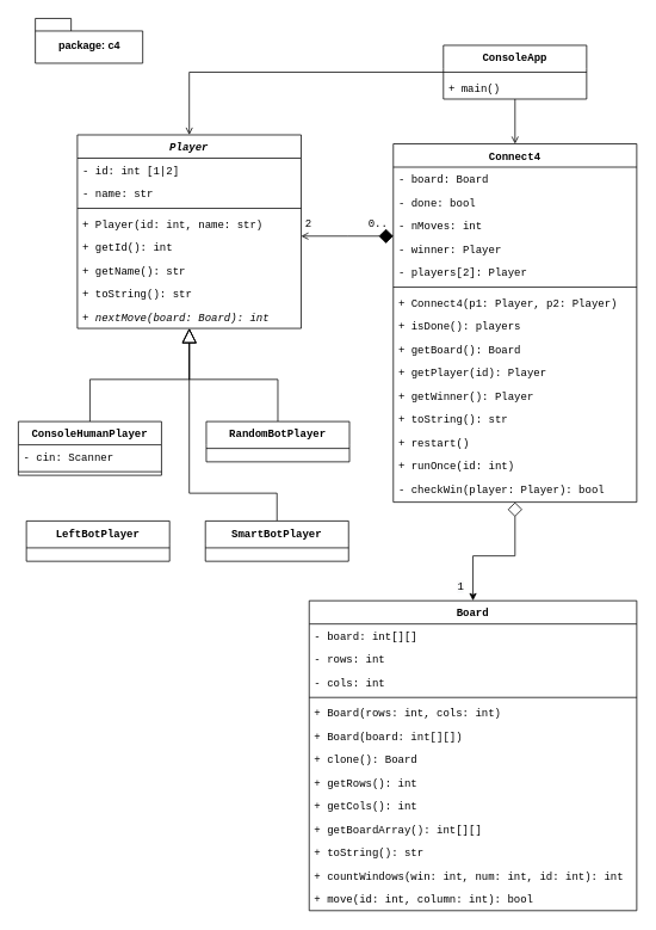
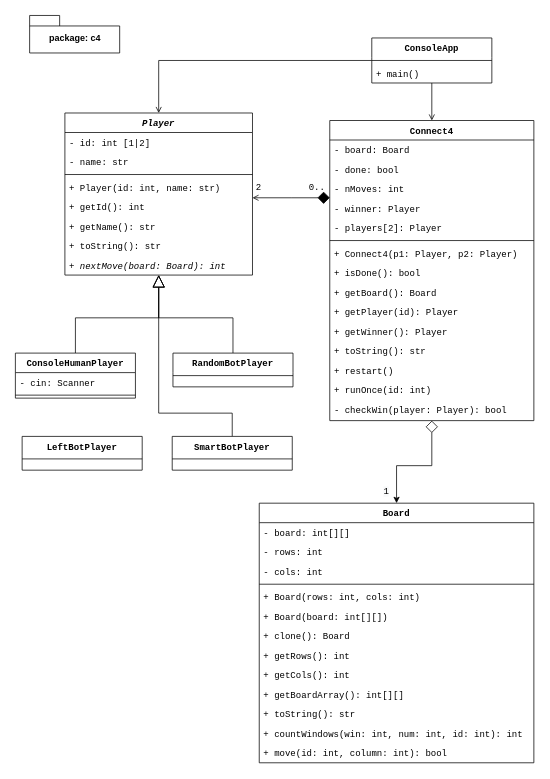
  <mxCell id="0" />
  <mxCell id="1" parent="0" />
  <mxCell id="2" style="edgeStyle=orthogonalEdgeStyle;rounded=0;orthogonalLoop=1;jettySize=auto;html=1;entryX=0.5;entryY=0;entryDx=0;entryDy=0;startArrow=block;startFill=0;startSize=14;endSize=14;endArrow=none;endFill=0;" parent="1" source="3" target="62" edge="1"><mxGeometry relative="1" as="geometry"><Array as="points"><mxPoint x="211" y="550" /><mxPoint x="309" y="550" /></Array></mxGeometry></mxCell>
  <mxCell id="3" value="Player" style="swimlane;fontStyle=3;align=center;verticalAlign=top;childLayout=stackLayout;horizontal=1;startSize=26;horizontalStack=0;resizeParent=1;resizeLast=0;collapsible=1;marginBottom=0;rounded=0;shadow=0;strokeWidth=1;fontFamily=Courier New;" parent="1" vertex="1"><mxGeometry x="86" y="150" width="250" height="216" as="geometry"><mxRectangle x="230" y="140" width="160" height="26" as="alternateBounds" /></mxGeometry></mxCell>
  <mxCell id="4" value="- id: int [1|2]" style="text;align=left;verticalAlign=top;spacingLeft=4;spacingRight=4;overflow=hidden;rotatable=0;points=[[0,0.5],[1,0.5]];portConstraint=eastwest;fontFamily=Courier New;" parent="3" vertex="1"><mxGeometry y="26" width="250" height="26" as="geometry" /></mxCell>
  <mxCell id="5" value="- name: str" style="text;align=left;verticalAlign=top;spacingLeft=4;spacingRight=4;overflow=hidden;rotatable=0;points=[[0,0.5],[1,0.5]];portConstraint=eastwest;rounded=0;shadow=0;html=0;fontFamily=Courier New;" parent="3" vertex="1"><mxGeometry y="52" width="250" height="26" as="geometry" /></mxCell>
  <mxCell id="6" value="" style="line;html=1;strokeWidth=1;align=left;verticalAlign=middle;spacingTop=-1;spacingLeft=3;spacingRight=3;rotatable=0;labelPosition=right;points=[];portConstraint=eastwest;fontFamily=Courier New;" parent="3" vertex="1"><mxGeometry y="78" width="250" height="8" as="geometry" /></mxCell>
  <mxCell id="7" value="+ Player(id: int, name: str)" style="text;align=left;verticalAlign=top;spacingLeft=4;spacingRight=4;overflow=hidden;rotatable=0;points=[[0,0.5],[1,0.5]];portConstraint=eastwest;fontFamily=Courier New;" parent="3" vertex="1"><mxGeometry y="86" width="250" height="26" as="geometry" /></mxCell>
  <mxCell id="8" value="+ getId(): int" style="text;align=left;verticalAlign=top;spacingLeft=4;spacingRight=4;overflow=hidden;rotatable=0;points=[[0,0.5],[1,0.5]];portConstraint=eastwest;fontFamily=Courier New;" parent="3" vertex="1"><mxGeometry y="112" width="250" height="26" as="geometry" /></mxCell>
  <mxCell id="9" value="+ getName(): str" style="text;align=left;verticalAlign=top;spacingLeft=4;spacingRight=4;overflow=hidden;rotatable=0;points=[[0,0.5],[1,0.5]];portConstraint=eastwest;fontFamily=Courier New;" parent="3" vertex="1"><mxGeometry y="138" width="250" height="26" as="geometry" /></mxCell>
  <mxCell id="10" value="+ toString(): str" style="text;align=left;verticalAlign=top;spacingLeft=4;spacingRight=4;overflow=hidden;rotatable=0;points=[[0,0.5],[1,0.5]];portConstraint=eastwest;fontFamily=Courier New;" parent="3" vertex="1"><mxGeometry y="164" width="250" height="26" as="geometry" /></mxCell>
  <mxCell id="11" value="+ nextMove(board: Board): int" style="text;align=left;verticalAlign=top;spacingLeft=4;spacingRight=4;overflow=hidden;rotatable=0;points=[[0,0.5],[1,0.5]];portConstraint=eastwest;fontStyle=2;fontFamily=Courier New;" parent="3" vertex="1"><mxGeometry y="190" width="250" height="26" as="geometry" /></mxCell>
  <mxCell id="12" style="edgeStyle=orthogonalEdgeStyle;rounded=0;orthogonalLoop=1;jettySize=auto;html=1;startSize=14;startArrow=diamond;startFill=0;" parent="1" source="13" target="45" edge="1"><mxGeometry relative="1" as="geometry" /></mxCell>
  <mxCell id="13" value="Connect4" style="swimlane;fontStyle=1;align=center;verticalAlign=top;childLayout=stackLayout;horizontal=1;startSize=26;horizontalStack=0;resizeParent=1;resizeLast=0;collapsible=1;marginBottom=0;rounded=0;shadow=0;strokeWidth=1;fontFamily=Courier New;" parent="1" vertex="1"><mxGeometry x="439" y="160" width="272" height="400" as="geometry"><mxRectangle x="550" y="140" width="160" height="26" as="alternateBounds" /></mxGeometry></mxCell>
  <mxCell id="14" value="- board: Board" style="text;align=left;verticalAlign=top;spacingLeft=4;spacingRight=4;overflow=hidden;rotatable=0;points=[[0,0.5],[1,0.5]];portConstraint=eastwest;fontFamily=Courier New;" parent="13" vertex="1"><mxGeometry y="26" width="272" height="26" as="geometry" /></mxCell>
  <mxCell id="15" value="- done: bool" style="text;align=left;verticalAlign=top;spacingLeft=4;spacingRight=4;overflow=hidden;rotatable=0;points=[[0,0.5],[1,0.5]];portConstraint=eastwest;fontFamily=Courier New;" parent="13" vertex="1"><mxGeometry y="52" width="272" height="26" as="geometry" /></mxCell>
  <mxCell id="16" value="- nMoves: int" style="text;align=left;verticalAlign=top;spacingLeft=4;spacingRight=4;overflow=hidden;rotatable=0;points=[[0,0.5],[1,0.5]];portConstraint=eastwest;fontFamily=Courier New;" parent="13" vertex="1"><mxGeometry y="78" width="272" height="26" as="geometry" /></mxCell>
  <mxCell id="17" value="- winner: Player" style="text;align=left;verticalAlign=top;spacingLeft=4;spacingRight=4;overflow=hidden;rotatable=0;points=[[0,0.5],[1,0.5]];portConstraint=eastwest;fontFamily=Courier New;" parent="13" vertex="1"><mxGeometry y="104" width="272" height="26" as="geometry" /></mxCell>
  <mxCell id="18" value="- players[2]: Player" style="text;align=left;verticalAlign=top;spacingLeft=4;spacingRight=4;overflow=hidden;rotatable=0;points=[[0,0.5],[1,0.5]];portConstraint=eastwest;fontFamily=Courier New;" parent="13" vertex="1"><mxGeometry y="130" width="272" height="26" as="geometry" /></mxCell>
  <mxCell id="19" value="" style="line;html=1;strokeWidth=1;align=left;verticalAlign=middle;spacingTop=-1;spacingLeft=3;spacingRight=3;rotatable=0;labelPosition=right;points=[];portConstraint=eastwest;fontFamily=Courier New;" parent="13" vertex="1"><mxGeometry y="156" width="272" height="8" as="geometry" /></mxCell>
  <mxCell id="20" value="+ Connect4(p1: Player, p2: Player)" style="text;align=left;verticalAlign=top;spacingLeft=4;spacingRight=4;overflow=hidden;rotatable=0;points=[[0,0.5],[1,0.5]];portConstraint=eastwest;fontFamily=Courier New;" parent="13" vertex="1"><mxGeometry y="164" width="272" height="26" as="geometry" /></mxCell>
- <mxCell id="21" value="+ isDone(): players" style="text;align=left;verticalAlign=top;spacingLeft=4;spacingRight=4;overflow=hidden;rotatable=0;points=[[0,0.5],[1,0.5]];portConstraint=eastwest;fontFamily=Courier New;" parent="13" vertex="1"><mxGeometry y="190" width="272" height="26" as="geometry" /></mxCell>
+ <mxCell id="21" value="+ isDone(): bool" style="text;align=left;verticalAlign=top;spacingLeft=4;spacingRight=4;overflow=hidden;rotatable=0;points=[[0,0.5],[1,0.5]];portConstraint=eastwest;fontFamily=Courier New;" parent="13" vertex="1"><mxGeometry y="190" width="272" height="26" as="geometry" /></mxCell>
  <mxCell id="22" value="+ getBoard(): Board" style="text;align=left;verticalAlign=top;spacingLeft=4;spacingRight=4;overflow=hidden;rotatable=0;points=[[0,0.5],[1,0.5]];portConstraint=eastwest;fontFamily=Courier New;" parent="13" vertex="1"><mxGeometry y="216" width="272" height="26" as="geometry" /></mxCell>
  <mxCell id="23" value="+ getPlayer(id): Player" style="text;align=left;verticalAlign=top;spacingLeft=4;spacingRight=4;overflow=hidden;rotatable=0;points=[[0,0.5],[1,0.5]];portConstraint=eastwest;fontFamily=Courier New;" parent="13" vertex="1"><mxGeometry y="242" width="272" height="26" as="geometry" /></mxCell>
  <mxCell id="24" value="+ getWinner(): Player" style="text;align=left;verticalAlign=top;spacingLeft=4;spacingRight=4;overflow=hidden;rotatable=0;points=[[0,0.5],[1,0.5]];portConstraint=eastwest;fontFamily=Courier New;" parent="13" vertex="1"><mxGeometry y="268" width="272" height="26" as="geometry" /></mxCell>
  <mxCell id="25" value="+ toString(): str" style="text;align=left;verticalAlign=top;spacingLeft=4;spacingRight=4;overflow=hidden;rotatable=0;points=[[0,0.5],[1,0.5]];portConstraint=eastwest;fontFamily=Courier New;" parent="13" vertex="1"><mxGeometry y="294" width="272" height="26" as="geometry" /></mxCell>
  <mxCell id="26" value="+ restart()" style="text;align=left;verticalAlign=top;spacingLeft=4;spacingRight=4;overflow=hidden;rotatable=0;points=[[0,0.5],[1,0.5]];portConstraint=eastwest;fontFamily=Courier New;" parent="13" vertex="1"><mxGeometry y="320" width="272" height="26" as="geometry" /></mxCell>
  <mxCell id="27" value="+ runOnce(id: int)" style="text;align=left;verticalAlign=top;spacingLeft=4;spacingRight=4;overflow=hidden;rotatable=0;points=[[0,0.5],[1,0.5]];portConstraint=eastwest;fontFamily=Courier New;" parent="13" vertex="1"><mxGeometry y="346" width="272" height="26" as="geometry" /></mxCell>
  <mxCell id="28" value="- checkWin(player: Player): bool" style="text;align=left;verticalAlign=top;spacingLeft=4;spacingRight=4;overflow=hidden;rotatable=0;points=[[0,0.5],[1,0.5]];portConstraint=eastwest;fontFamily=Courier New;" parent="13" vertex="1"><mxGeometry y="372" width="272" height="26" as="geometry" /></mxCell>
  <mxCell id="29" value="" style="endArrow=diamond;shadow=0;strokeWidth=1;rounded=0;endFill=1;edgeStyle=elbowEdgeStyle;elbow=vertical;startArrow=open;startFill=0;startSize=6;endSize=14;fontFamily=Courier New;" parent="1" source="3" target="13" edge="1"><mxGeometry x="0.5" y="41" relative="1" as="geometry"><mxPoint x="285" y="272" as="sourcePoint" /><mxPoint x="445" y="272" as="targetPoint" /><mxPoint x="-40" y="32" as="offset" /></mxGeometry></mxCell>
  <mxCell id="30" value="2" style="resizable=0;align=right;verticalAlign=bottom;labelBackgroundColor=none;fontSize=12;fontFamily=Courier New;" parent="29" connectable="0" vertex="1"><mxGeometry x="1" relative="1" as="geometry"><mxPoint x="-90" y="-6" as="offset" /></mxGeometry></mxCell>
  <mxCell id="31" style="edgeStyle=orthogonalEdgeStyle;rounded=0;orthogonalLoop=1;jettySize=auto;html=1;exitX=0.5;exitY=0;exitDx=0;exitDy=0;entryX=0.5;entryY=1;entryDx=0;entryDy=0;endArrow=block;endFill=0;endSize=14;fontFamily=Courier New;" parent="1" source="32" target="3" edge="1"><mxGeometry relative="1" as="geometry"><mxPoint x="105" y="480" as="targetPoint" /></mxGeometry></mxCell>
  <mxCell id="32" value="ConsoleHumanPlayer" style="swimlane;fontStyle=1;align=center;verticalAlign=top;childLayout=stackLayout;horizontal=1;startSize=26;horizontalStack=0;resizeParent=1;resizeLast=0;collapsible=1;marginBottom=0;rounded=0;shadow=0;strokeWidth=1;swimlaneLine=1;fontFamily=Courier New;" parent="1" vertex="1"><mxGeometry x="20" y="470" width="160" height="60" as="geometry"><mxRectangle x="130" y="380" width="160" height="26" as="alternateBounds" /></mxGeometry></mxCell>
  <mxCell id="33" value="- cin: Scanner" style="text;align=left;verticalAlign=top;spacingLeft=4;spacingRight=4;overflow=hidden;rotatable=0;points=[[0,0.5],[1,0.5]];portConstraint=eastwest;rounded=0;shadow=0;html=0;fontFamily=Courier New;" parent="32" vertex="1"><mxGeometry y="26" width="160" height="26" as="geometry" /></mxCell>
  <mxCell id="34" value="" style="line;html=1;strokeWidth=1;align=left;verticalAlign=middle;spacingTop=-1;spacingLeft=3;spacingRight=3;rotatable=0;labelPosition=right;points=[];portConstraint=eastwest;fontFamily=Courier New;" parent="32" vertex="1"><mxGeometry y="52" width="160" height="8" as="geometry" /></mxCell>
  <mxCell id="35" style="edgeStyle=orthogonalEdgeStyle;rounded=0;orthogonalLoop=1;jettySize=auto;html=1;entryX=0.5;entryY=1;entryDx=0;entryDy=0;endArrow=block;endFill=0;endSize=14;fontFamily=Courier New;" parent="1" source="36" target="3" edge="1"><mxGeometry relative="1" as="geometry"><mxPoint x="315" y="480" as="targetPoint" /></mxGeometry></mxCell>
  <mxCell id="36" value="RandomBotPlayer" style="swimlane;fontStyle=1;align=center;verticalAlign=top;childLayout=stackLayout;horizontal=1;startSize=26;horizontalStack=0;resizeParent=1;resizeLast=0;collapsible=1;marginBottom=0;rounded=0;shadow=0;strokeWidth=1;swimlaneLine=0;fontFamily=Courier New;" parent="1" vertex="1"><mxGeometry x="230" y="470" width="160" height="45" as="geometry"><mxRectangle x="130" y="380" width="160" height="26" as="alternateBounds" /></mxGeometry></mxCell>
  <mxCell id="37" value="" style="line;html=1;strokeWidth=1;align=left;verticalAlign=middle;spacingTop=-1;spacingLeft=3;spacingRight=3;rotatable=0;labelPosition=right;points=[];portConstraint=eastwest;fontFamily=Courier New;" parent="36" vertex="1"><mxGeometry y="26" width="160" height="8" as="geometry" /></mxCell>
  <mxCell id="38" style="edgeStyle=orthogonalEdgeStyle;rounded=0;orthogonalLoop=1;jettySize=auto;html=1;startArrow=open;startFill=0;startSize=6;endArrow=none;endFill=0;endSize=10;fontFamily=Courier New;" parent="1" source="13" target="40" edge="1"><mxGeometry relative="1" as="geometry" /></mxCell>
  <mxCell id="39" style="edgeStyle=orthogonalEdgeStyle;rounded=0;orthogonalLoop=1;jettySize=auto;html=1;startArrow=open;startFill=0;startSize=6;endArrow=none;endFill=0;endSize=10;exitX=0.5;exitY=0;exitDx=0;exitDy=0;entryX=0;entryY=0.5;entryDx=0;entryDy=0;fontFamily=Courier New;" parent="1" source="3" target="40" edge="1"><mxGeometry relative="1" as="geometry" /></mxCell>
  <mxCell id="40" value="ConsoleApp" style="swimlane;fontStyle=1;align=center;verticalAlign=top;childLayout=stackLayout;horizontal=1;startSize=26;horizontalStack=0;resizeParent=1;resizeLast=0;collapsible=1;marginBottom=0;rounded=0;shadow=0;strokeWidth=1;swimlaneLine=0;fontFamily=Courier New;" parent="1" vertex="1"><mxGeometry x="495" y="50" width="160" height="60" as="geometry"><mxRectangle x="130" y="380" width="160" height="26" as="alternateBounds" /></mxGeometry></mxCell>
  <mxCell id="41" value="" style="line;html=1;strokeWidth=1;align=left;verticalAlign=middle;spacingTop=-1;spacingLeft=3;spacingRight=3;rotatable=0;labelPosition=right;points=[];portConstraint=eastwest;fontFamily=Courier New;" parent="40" vertex="1"><mxGeometry y="26" width="160" height="8" as="geometry" /></mxCell>
  <mxCell id="42" value="+ main()" style="text;align=left;verticalAlign=top;spacingLeft=4;spacingRight=4;overflow=hidden;rotatable=0;points=[[0,0.5],[1,0.5]];portConstraint=eastwest;fontFamily=Courier New;" parent="40" vertex="1"><mxGeometry y="34" width="160" height="26" as="geometry" /></mxCell>
  <mxCell id="43" value="LeftBotPlayer" style="swimlane;fontStyle=1;align=center;verticalAlign=top;childLayout=stackLayout;horizontal=1;startSize=26;horizontalStack=0;resizeParent=1;resizeLast=0;collapsible=1;marginBottom=0;rounded=0;shadow=0;strokeWidth=1;swimlaneLine=0;fontFamily=Courier New;" parent="1" vertex="1"><mxGeometry x="29" y="581" width="160" height="45" as="geometry"><mxRectangle x="130" y="380" width="160" height="26" as="alternateBounds" /></mxGeometry></mxCell>
  <mxCell id="44" value="" style="line;html=1;strokeWidth=1;align=left;verticalAlign=middle;spacingTop=-1;spacingLeft=3;spacingRight=3;rotatable=0;labelPosition=right;points=[];portConstraint=eastwest;fontFamily=Courier New;" parent="43" vertex="1"><mxGeometry y="26" width="160" height="8" as="geometry" /></mxCell>
  <mxCell id="45" value="Board" style="swimlane;fontStyle=1;align=center;verticalAlign=top;childLayout=stackLayout;horizontal=1;startSize=26;horizontalStack=0;resizeParent=1;resizeLast=0;collapsible=1;marginBottom=0;rounded=0;shadow=0;strokeWidth=1;swimlaneLine=1;fontFamily=Courier New;" parent="1" vertex="1"><mxGeometry x="345" y="670" width="366" height="346" as="geometry"><mxRectangle x="130" y="380" width="160" height="26" as="alternateBounds" /></mxGeometry></mxCell>
  <mxCell id="46" value="- board: int[][]" style="text;align=left;verticalAlign=top;spacingLeft=4;spacingRight=4;overflow=hidden;rotatable=0;points=[[0,0.5],[1,0.5]];portConstraint=eastwest;fontFamily=Courier New;" parent="45" vertex="1"><mxGeometry y="26" width="366" height="26" as="geometry" /></mxCell>
  <mxCell id="47" value="- rows: int" style="text;align=left;verticalAlign=top;spacingLeft=4;spacingRight=4;overflow=hidden;rotatable=0;points=[[0,0.5],[1,0.5]];portConstraint=eastwest;fontFamily=Courier New;" vertex="1" parent="45"><mxGeometry y="52" width="366" height="26" as="geometry" /></mxCell>
  <mxCell id="48" value="- cols: int" style="text;align=left;verticalAlign=top;spacingLeft=4;spacingRight=4;overflow=hidden;rotatable=0;points=[[0,0.5],[1,0.5]];portConstraint=eastwest;fontFamily=Courier New;" vertex="1" parent="45"><mxGeometry y="78" width="366" height="26" as="geometry" /></mxCell>
  <mxCell id="49" value="" style="line;html=1;strokeWidth=1;align=left;verticalAlign=middle;spacingTop=-1;spacingLeft=3;spacingRight=3;rotatable=0;labelPosition=right;points=[];portConstraint=eastwest;fontFamily=Courier New;" parent="45" vertex="1"><mxGeometry y="104" width="366" height="8" as="geometry" /></mxCell>
  <mxCell id="50" value="+ Board(rows: int, cols: int)" style="text;align=left;verticalAlign=top;spacingLeft=4;spacingRight=4;overflow=hidden;rotatable=0;points=[[0,0.5],[1,0.5]];portConstraint=eastwest;fontFamily=Courier New;" parent="45" vertex="1"><mxGeometry y="112" width="366" height="26" as="geometry" /></mxCell>
  <mxCell id="51" value="+ Board(board: int[][])" style="text;align=left;verticalAlign=top;spacingLeft=4;spacingRight=4;overflow=hidden;rotatable=0;points=[[0,0.5],[1,0.5]];portConstraint=eastwest;fontFamily=Courier New;" vertex="1" parent="45"><mxGeometry y="138" width="366" height="26" as="geometry" /></mxCell>
  <mxCell id="52" value="+ clone(): Board" style="text;align=left;verticalAlign=top;spacingLeft=4;spacingRight=4;overflow=hidden;rotatable=0;points=[[0,0.5],[1,0.5]];portConstraint=eastwest;fontFamily=Courier New;" vertex="1" parent="45"><mxGeometry y="164" width="366" height="26" as="geometry" /></mxCell>
  <mxCell id="53" value="+ getRows(): int" style="text;align=left;verticalAlign=top;spacingLeft=4;spacingRight=4;overflow=hidden;rotatable=0;points=[[0,0.5],[1,0.5]];portConstraint=eastwest;fontFamily=Courier New;" vertex="1" parent="45"><mxGeometry y="190" width="366" height="26" as="geometry" /></mxCell>
  <mxCell id="54" value="+ getCols(): int" style="text;align=left;verticalAlign=top;spacingLeft=4;spacingRight=4;overflow=hidden;rotatable=0;points=[[0,0.5],[1,0.5]];portConstraint=eastwest;fontFamily=Courier New;" vertex="1" parent="45"><mxGeometry y="216" width="366" height="26" as="geometry" /></mxCell>
  <mxCell id="55" value="+ getBoardArray(): int[][]" style="text;align=left;verticalAlign=top;spacingLeft=4;spacingRight=4;overflow=hidden;rotatable=0;points=[[0,0.5],[1,0.5]];portConstraint=eastwest;fontFamily=Courier New;" vertex="1" parent="45"><mxGeometry y="242" width="366" height="26" as="geometry" /></mxCell>
  <mxCell id="56" value="+ toString(): str" style="text;align=left;verticalAlign=top;spacingLeft=4;spacingRight=4;overflow=hidden;rotatable=0;points=[[0,0.5],[1,0.5]];portConstraint=eastwest;fontFamily=Courier New;" parent="45" vertex="1"><mxGeometry y="268" width="366" height="26" as="geometry" /></mxCell>
  <mxCell id="57" value="+ countWindows(win: int, num: int, id: int): int" style="text;align=left;verticalAlign=top;spacingLeft=4;spacingRight=4;overflow=hidden;rotatable=0;points=[[0,0.5],[1,0.5]];portConstraint=eastwest;fontFamily=Courier New;" parent="45" vertex="1"><mxGeometry y="294" width="366" height="26" as="geometry" /></mxCell>
  <mxCell id="58" value="+ move(id: int, column: int): bool" style="text;align=left;verticalAlign=top;spacingLeft=4;spacingRight=4;overflow=hidden;rotatable=0;points=[[0,0.5],[1,0.5]];portConstraint=eastwest;fontFamily=Courier New;" vertex="1" parent="45"><mxGeometry y="320" width="366" height="26" as="geometry" /></mxCell>
  <mxCell id="59" value="&lt;meta charset=&quot;utf-8&quot;&gt;&lt;span style=&quot;color: rgb(0, 0, 0); font-family: &amp;quot;courier new&amp;quot;; font-size: 12px; font-style: normal; font-weight: 400; letter-spacing: normal; text-align: right; text-indent: 0px; text-transform: none; word-spacing: 0px; background-color: rgb(248, 249, 250); display: inline; float: none;&quot;&gt;1&lt;/span&gt;" style="text;whiteSpace=wrap;html=1;" parent="1" vertex="1"><mxGeometry x="509" y="640" width="10" height="20" as="geometry" /></mxCell>
  <mxCell id="60" value="package: c4" style="shape=folder;fontStyle=1;spacingTop=10;tabWidth=40;tabHeight=14;tabPosition=left;html=1;" parent="1" vertex="1"><mxGeometry x="39" y="20" width="120" height="50" as="geometry" /></mxCell>
  <mxCell id="61" value="0.." style="resizable=0;align=right;verticalAlign=bottom;labelBackgroundColor=none;fontSize=12;fontFamily=Courier New;" parent="1" connectable="0" vertex="1"><mxGeometry x="439" y="258" as="geometry"><mxPoint x="-5" y="-1" as="offset" /></mxGeometry></mxCell>
  <mxCell id="62" value="SmartBotPlayer" style="swimlane;fontStyle=1;align=center;verticalAlign=top;childLayout=stackLayout;horizontal=1;startSize=26;horizontalStack=0;resizeParent=1;resizeLast=0;collapsible=1;marginBottom=0;rounded=0;shadow=0;strokeWidth=1;swimlaneLine=0;fontFamily=Courier New;" parent="1" vertex="1"><mxGeometry x="229" y="581" width="160" height="45" as="geometry"><mxRectangle x="130" y="380" width="160" height="26" as="alternateBounds" /></mxGeometry></mxCell>
  <mxCell id="63" value="" style="line;html=1;strokeWidth=1;align=left;verticalAlign=middle;spacingTop=-1;spacingLeft=3;spacingRight=3;rotatable=0;labelPosition=right;points=[];portConstraint=eastwest;fontFamily=Courier New;" parent="62" vertex="1"><mxGeometry y="26" width="160" height="8" as="geometry" /></mxCell>
